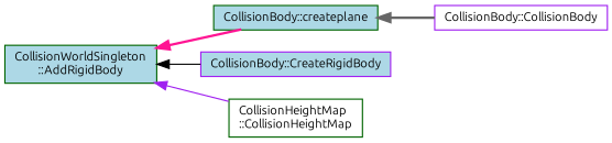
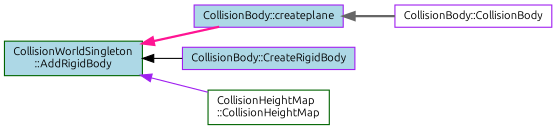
  digraph {
    fontname=Ubuntu
    rankdir=LR
    node [color=purple fillcolor=lightblue fontname=Ubuntu fontsize=10 shape=record style=filled]
    edge [dir=back fontname=Ubuntu fontsize=10 labelfontname=Helvetica labelfontsize=10 style=bold]
    n1 [color=darkgreen fontcolor=black height=0.2 label="CollisionWorldSingleton\l::AddRigidBody" width=0.4]
-   n2 [color=darkgreen height=0.2 label="CollisionBody::createplane" width=0.4]
+   n2 [height=0.2 label="CollisionBody::createplane" width=0.4]
    n3 [height=0.2 label="CollisionBody::CreateRigidBody" width=0.4]
    n4 [color=darkgreen fillcolor=white height=0.2 label="CollisionHeightMap\l::CollisionHeightMap" width=0.4]
    n5 [fillcolor=white height=0.2 label="CollisionBody::CollisionBody" width=0.4]
    n1 -> n2 [color=deeppink]
    n1 -> n3 [color=black style=solid]
    n1 -> n4 [color=purple style=solid]
    n2 -> n5 [color=gray40]
  }
